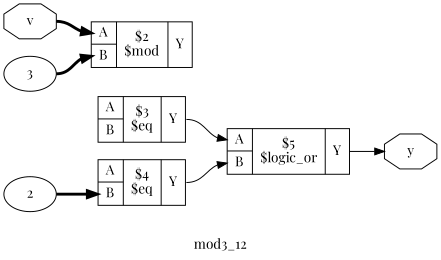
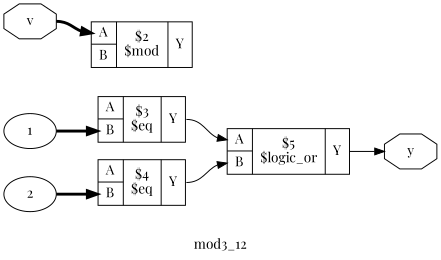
  digraph {
    fontname="Playfair Display"
    label=mod3_12
    rankdir=LR
    remincross=true
    node [fontname="Playfair Display" shape=record]
    edge [color=black fontname="Playfair Display" headport="p8:w" tailport=e style="setlinewidth(3)"]
    n1 [label="{{<p7> A|<p8> B}|$3\n$eq|{<p9> Y}}"]
    n2 [label="{{<p7> A|<p8> B}|$5\n$logic_or|{<p9> Y}}"]
    n3 [label="{{<p7> A|<p8> B}|$4\n$eq|{<p9> Y}}"]
    n4 [color=black fontcolor=black label=v shape=octagon]
    n5 [label="{{<p7> A|<p8> B}|$2\n$mod|{<p9> Y}}"]
    n6 [color=black fontcolor=black label=y shape=octagon]
+   n7 [label=1 shape=""]
    n8 [label=2 shape=""]
-   n9 [label=3 shape=""]
    n1 -> n2 [headport="p7:w" tailport="p9:e" style=""]
    n2 -> n6 [headport=w tailport="p9:e" style=""]
    n3 -> n2 [tailport="p9:e" style=""]
    n4 -> n5 [headport="p7:w"]
+   n7 -> n1
    n8 -> n3
-   n9 -> n5
  }
